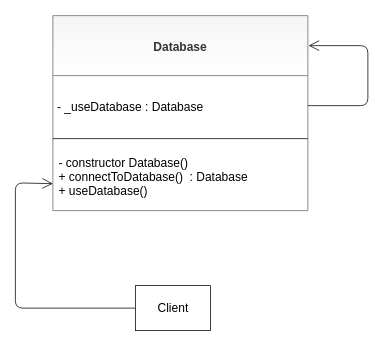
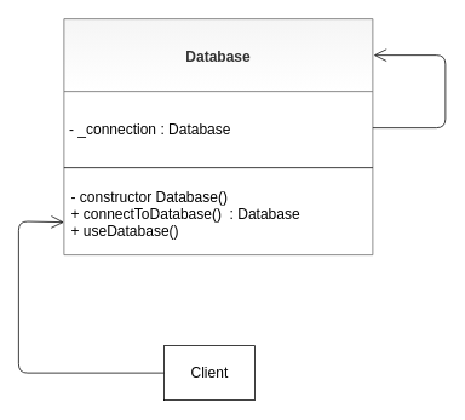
  <mxCell id="0" />
  <mxCell id="1" parent="0" />
  <mxCell id="2" value="Database" style="swimlane;fontStyle=1;align=center;verticalAlign=middle;childLayout=stackLayout;horizontal=1;startSize=80;horizontalStack=0;resizeParent=1;resizeParentMax=0;resizeLast=0;collapsible=1;marginBottom=0;fillColor=#f5f5f5;strokeColor=#666666;fontColor=#333333;gradientColor=#ffffff;fontSize=16;" parent="1" vertex="1"><mxGeometry x="70" y="20" width="340" height="260" as="geometry"><mxRectangle x="250" y="160" width="410" height="400" as="alternateBounds" /></mxGeometry></mxCell>
- <mxCell id="3" value="- _useDatabase : Database" style="text;strokeColor=none;fillColor=none;align=left;verticalAlign=middle;spacingLeft=4;spacingRight=4;overflow=hidden;rotatable=0;points=[[0,0.5],[1,0.5]];portConstraint=eastwest;fontSize=16;" parent="2" vertex="1"><mxGeometry y="80" width="340" height="80" as="geometry" /></mxCell>
+ <mxCell id="3" value="- _connection : Database" style="text;strokeColor=none;fillColor=none;align=left;verticalAlign=middle;spacingLeft=4;spacingRight=4;overflow=hidden;rotatable=0;points=[[0,0.5],[1,0.5]];portConstraint=eastwest;fontSize=16;" parent="2" vertex="1"><mxGeometry y="80" width="340" height="80" as="geometry" /></mxCell>
  <mxCell id="4" value="" style="line;strokeWidth=1;fillColor=none;align=left;verticalAlign=middle;spacingTop=-1;spacingLeft=3;spacingRight=3;rotatable=0;labelPosition=right;points=[];portConstraint=eastwest;fontSize=16;" parent="2" vertex="1"><mxGeometry y="160" width="340" height="8" as="geometry" /></mxCell>
  <mxCell id="5" value="- constructor Database()&#10;+ connectToDatabase()  : Database&#10;+ useDatabase()" style="text;strokeColor=none;fillColor=none;align=left;verticalAlign=middle;spacingLeft=4;spacingRight=4;overflow=hidden;rotatable=0;points=[[0,0.5],[1,0.5]];portConstraint=eastwest;fontSize=16;spacing=4;spacingTop=0;" parent="2" vertex="1"><mxGeometry y="168" width="340" height="92" as="geometry" /></mxCell>
  <mxCell id="6" value="Client" style="html=1;fontSize=16;" parent="1" vertex="1"><mxGeometry x="180" y="380" width="100" height="60" as="geometry" /></mxCell>
  <mxCell id="7" value="" style="endArrow=open;endFill=1;endSize=12;html=1;exitX=1;exitY=0.5;exitDx=0;exitDy=0;fontSize=16;" parent="1" source="3" edge="1"><mxGeometry width="160" relative="1" as="geometry"><mxPoint x="410" y="100" as="sourcePoint" /><mxPoint x="411" y="60" as="targetPoint" /><Array as="points"><mxPoint x="490" y="140" /><mxPoint x="490" y="60" /></Array></mxGeometry></mxCell>
  <mxCell id="8" value="" style="endArrow=open;endFill=1;endSize=12;html=1;exitX=0;exitY=0.5;exitDx=0;exitDy=0;fontSize=16;entryX=0;entryY=0.609;entryDx=0;entryDy=0;entryPerimeter=0;" parent="1" source="6" target="5" edge="1"><mxGeometry width="160" relative="1" as="geometry"><mxPoint x="150" y="550" as="sourcePoint" /><mxPoint x="70" y="241" as="targetPoint" /><Array as="points"><mxPoint x="20" y="410" /><mxPoint x="20" y="243" /></Array></mxGeometry></mxCell>
